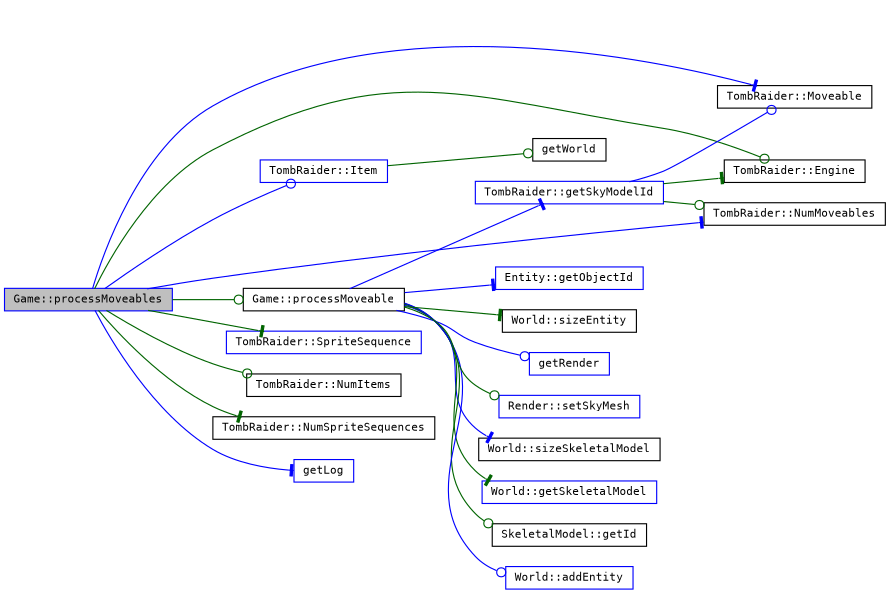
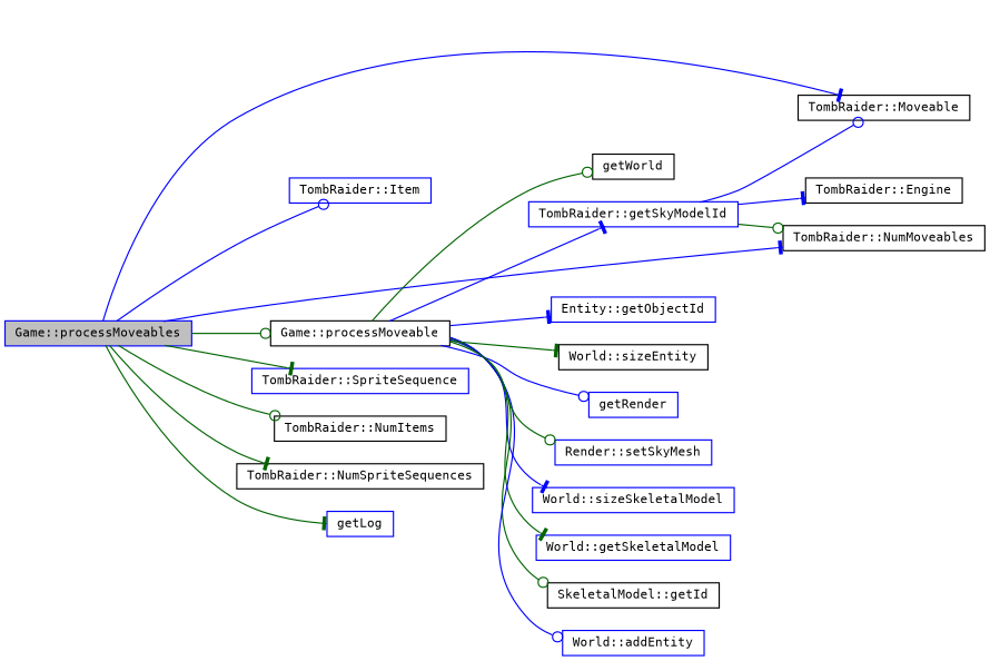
  digraph {
    fontname="DejaVu Sans Mono"
    rankdir=LR
    node [color=blue fillcolor=white fontname="DejaVu Sans Mono" fontsize=10 shape=record style=filled]
    edge [arrowhead=tee color=darkgreen fontname="DejaVu Sans Mono" fontsize=10 labelfontname=Helvetica labelfontsize=10 style=solid]
    n1 [fillcolor=grey75 fontcolor=black height=0.2 label="Game::processMoveables" width=0.4]
    n2 [color=black height=0.2 label="TombRaider::Moveable" width=0.4]
    n3 [height=0.2 label="TombRaider::Item" width=0.4]
    n4 [height=0.2 label="TombRaider::SpriteSequence" width=0.4]
    n5 [color=black height=0.2 label="TombRaider::NumItems" width=0.4]
    n6 [color=black height=0.2 label="TombRaider::Engine" width=0.4]
    n7 [color=black height=0.2 label="TombRaider::NumSpriteSequences" width=0.4]
    n8 [color=black height=0.2 label="TombRaider::NumMoveables" width=0.4]
    n9 [color=black height=0.2 label="Game::processMoveable" width=0.4]
    n10 [height=0.2 label=getLog width=0.4]
    n11 [color=black height=0.2 label=getWorld width=0.4]
-   n12 [color=black height=0.2 label="World::sizeSkeletalModel" width=0.4]
+   n12 [height=0.2 label="World::sizeSkeletalModel" width=0.4]
    n13 [height=0.2 label="World::getSkeletalModel" width=0.4]
    n14 [color=black height=0.2 label="SkeletalModel::getId" width=0.4]
    n15 [height=0.2 label="World::addEntity" width=0.4]
    n16 [height=0.2 label="Entity::getObjectId" width=0.4]
    n17 [color=black height=0.2 label="World::sizeEntity" width=0.4]
    n18 [height=0.2 label="TombRaider::getSkyModelId" width=0.4]
    n19 [height=0.2 label=getRender width=0.4]
    n20 [height=0.2 label="Render::setSkyMesh" width=0.4]
    n1 -> n2 [color=blue]
    n1 -> n3 [arrowhead=odot color=blue]
    n1 -> n4
    n1 -> n5 [arrowhead=odot]
-   n1 -> n6 [arrowhead=odot]
    n1 -> n7
    n1 -> n8 [color=blue]
    n1 -> n9 [arrowhead=odot]
-   n1 -> n10 [color=blue]
-   n3 -> n11 [arrowhead=odot]
+   n1 -> n10
+   n9 -> n11 [arrowhead=odot]
    n9 -> n12 [color=blue]
    n9 -> n13
    n9 -> n14 [arrowhead=odot]
    n9 -> n15 [arrowhead=odot color=blue]
    n9 -> n16 [color=blue]
    n9 -> n17
    n9 -> n18 [color=blue]
    n9 -> n19 [arrowhead=odot color=blue]
    n9 -> n20 [arrowhead=odot]
    n18 -> n2 [arrowhead=odot color=blue]
-   n18 -> n6
+   n18 -> n6 [color=blue]
    n18 -> n8 [arrowhead=odot]
  }
